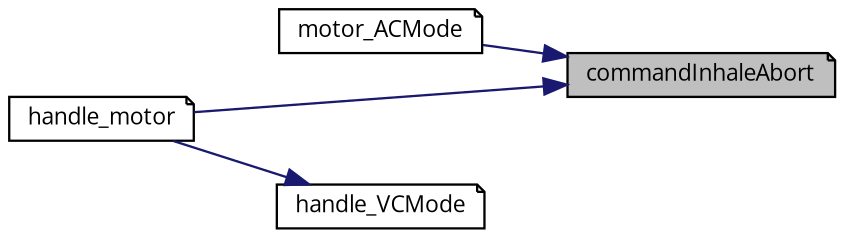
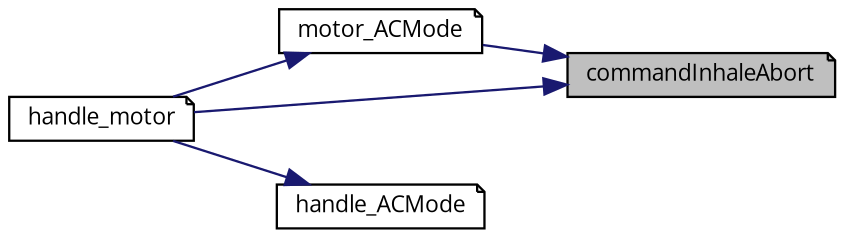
  digraph {
    fontname="Open Sans"
    rankdir=RL
    node [color=black fillcolor=white fontname="Open Sans" fontsize=10 shape=note style=filled]
    edge [color=midnightblue dir=back fontname="Open Sans" fontsize=10 labelfontname=Helvetica labelfontsize=10 style=solid]
    n1 [fillcolor=grey75 fontcolor=black height=0.2 label=commandInhaleAbort width=0.4]
    n2 [height=0.2 label=motor_ACMode width=0.4]
    n3 [height=0.2 label=handle_motor width=0.4]
-   n4 [height=0.2 label=handle_VCMode width=0.4]
+   n4 [height=0.2 label=handle_ACMode width=0.4]
    n1 -> n2
    n1 -> n3
+   n2 -> n3
    n4 -> n3
  }
